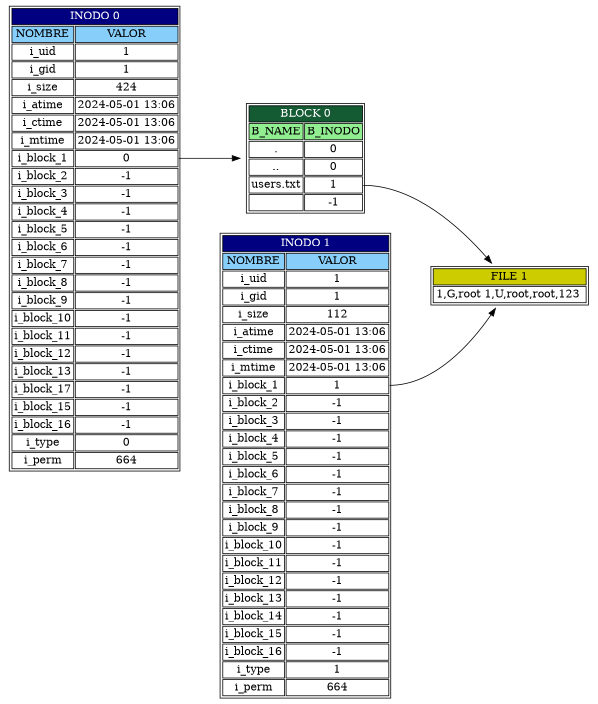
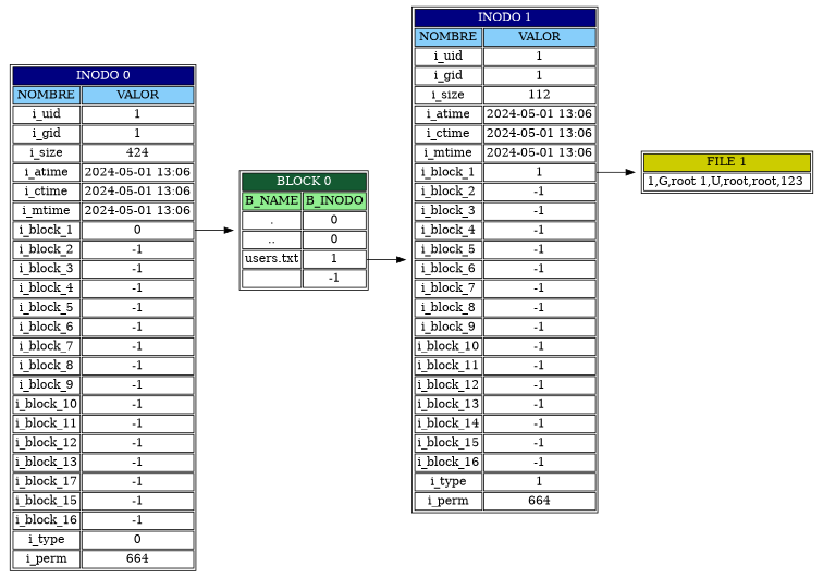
  digraph {
    forcelabels=true
    rankdir=LR
    node [shape=plaintext]
    edge [tailport=0]
    n1 [label=<<table> <tr><td COLSPAN = '2' BGCOLOR="#000080"><font color="white">INODO 0</font></td></tr>  <tr><td BGCOLOR="#87CEFA">NOMBRE</td><td BGCOLOR="#87CEFA" >VALOR</td></tr> <tr><td>i_uid</td><td>1</td></tr> <tr><td>i_gid</td><td>1</td></tr> <tr><td>i_size</td><td>424</td></tr> <tr><td>i_atime</td><td>2024-05-01 13:06</td></tr> <tr><td>i_ctime</td><td>2024-05-01 13:06</td></tr> <tr><td>i_mtime</td><td>2024-05-01 13:06</td></tr> <tr> <td>i_block_1</td><td port="0">0</td></tr> <tr> <td>i_block_2</td><td port="1">-1</td></tr> <tr> <td>i_block_3</td><td port="2">-1</td></tr> <tr> <td>i_block_4</td><td port="3">-1</td></tr> <tr> <td>i_block_5</td><td port="4">-1</td></tr> <tr> <td>i_block_6</td><td port="5">-1</td></tr> <tr> <td>i_block_7</td><td port="6">-1</td></tr> <tr> <td>i_block_8</td><td port="7">-1</td></tr> <tr> <td>i_block_9</td><td port="8">-1</td></tr> <tr> <td>i_block_10</td><td port="9">-1</td></tr> <tr> <td>i_block_11</td><td port="10">-1</td></tr> <tr> <td>i_block_12</td><td port="11">-1</td></tr> <tr> <td>i_block_13</td><td port="12">-1</td></tr> <tr> <td>i_block_17</td><td port="13">-1</td></tr> <tr> <td>i_block_15</td><td port="14">-1</td></tr> <tr> <td>i_block_16</td><td port="15">-1</td></tr> <tr><td>i_type</td><td>0</td></tr> <tr><td>i_perm</td><td>664</td></tr></table>>]
    n2 [label=<<table><tr><td COLSPAN = '2' BGCOLOR="#145A32"><font color="white">BLOCK 0</font></td></tr><tr><td BGCOLOR="#90EE90">B_NAME</td><td BGCOLOR="#90EE90" >B_INODO</td></tr> <tr> <td>.</td> <td port="0">0</td> </tr> <tr> <td>..</td> <td port="1">0</td> </tr> <tr> <td>users.txt</td> <td port="2">1</td> </tr> <tr> <td></td> <td port="3">-1</td> </tr> </table>>]
    n3 [label=<<table> <tr><td COLSPAN = '2' BGCOLOR="#000080"><font color="white">INODO 1</font></td></tr>  <tr><td BGCOLOR="#87CEFA">NOMBRE</td><td BGCOLOR="#87CEFA" >VALOR</td></tr> <tr><td>i_uid</td><td>1</td></tr> <tr><td>i_gid</td><td>1</td></tr> <tr><td>i_size</td><td>112</td></tr> <tr><td>i_atime</td><td>2024-05-01 13:06</td></tr> <tr><td>i_ctime</td><td>2024-05-01 13:06</td></tr> <tr><td>i_mtime</td><td>2024-05-01 13:06</td></tr> <tr> <td>i_block_1</td><td port="0">1</td></tr> <tr> <td>i_block_2</td><td port="1">-1</td></tr> <tr> <td>i_block_3</td><td port="2">-1</td></tr> <tr> <td>i_block_4</td><td port="3">-1</td></tr> <tr> <td>i_block_5</td><td port="4">-1</td></tr> <tr> <td>i_block_6</td><td port="5">-1</td></tr> <tr> <td>i_block_7</td><td port="6">-1</td></tr> <tr> <td>i_block_8</td><td port="7">-1</td></tr> <tr> <td>i_block_9</td><td port="8">-1</td></tr> <tr> <td>i_block_10</td><td port="9">-1</td></tr> <tr> <td>i_block_11</td><td port="10">-1</td></tr> <tr> <td>i_block_12</td><td port="11">-1</td></tr> <tr> <td>i_block_13</td><td port="12">-1</td></tr> <tr> <td>i_block_14</td><td port="13">-1</td></tr> <tr> <td>i_block_15</td><td port="14">-1</td></tr> <tr> <td>i_block_16</td><td port="15">-1</td></tr> <tr><td>i_type</td><td>1</td></tr> <tr><td>i_perm</td><td>664</td></tr></table>>]
    n4 [label=<<table > <tr><td COLSPAN = '2' BGCOLOR="#CCCC00">FILE 1</td></tr>  <tr><td COLSPAN = '2'>1,G,root 1,U,root,root,123 </td></tr> </table>>]
    n1 -> n2
-   n2 -> n4 [tailport=2]
+   n2 -> n3 [tailport=2]
    n3 -> n4
  }
